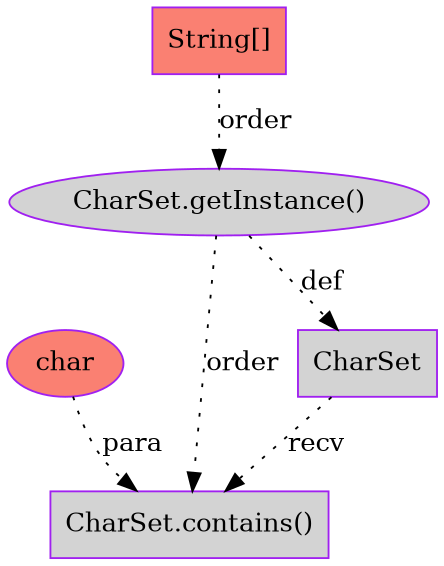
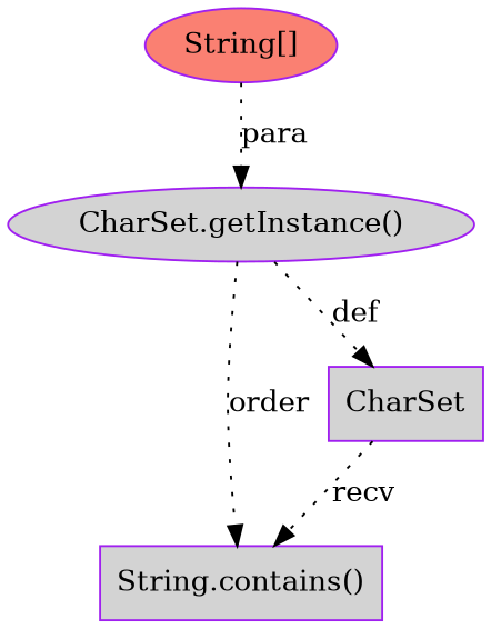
  digraph {
    node [color=purple fillcolor=lightgrey shape=ellipse style=filled]
    edge [style=dotted]
-   n1 [label="CharSet.contains()" shape=box]
-   n2 [fillcolor=salmon label=char]
+   n1 [label="String.contains()" shape=box]
    n3 [label=CharSet shape=box]
    n4 [label="CharSet.getInstance()"]
-   n5 [fillcolor=salmon label="String[]" shape=box]
-   n2 -> n1 [label=para]
+   n5 [fillcolor=salmon label="String[]"]
    n3 -> n1 [label=recv]
    n4 -> n1 [label=order]
    n4 -> n3 [label=def]
-   n5 -> n4 [label=order]
+   n5 -> n4 [label=para]
  }
